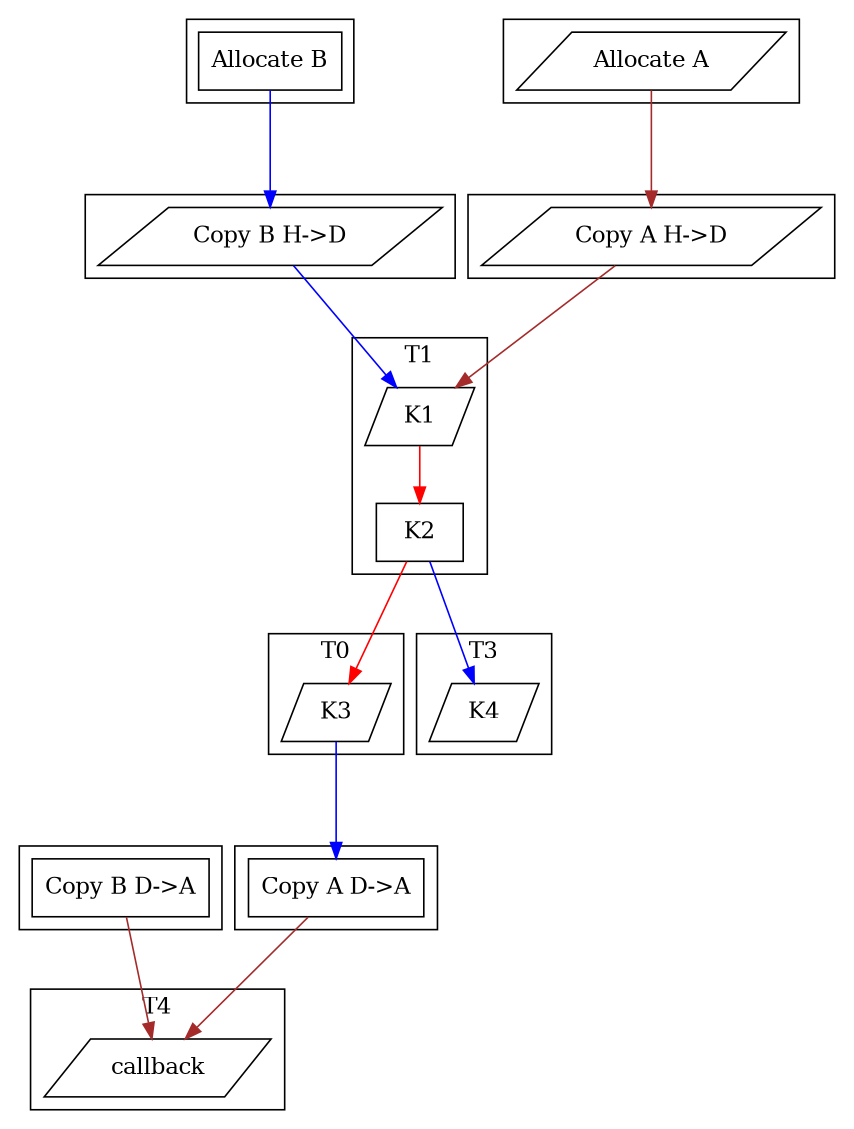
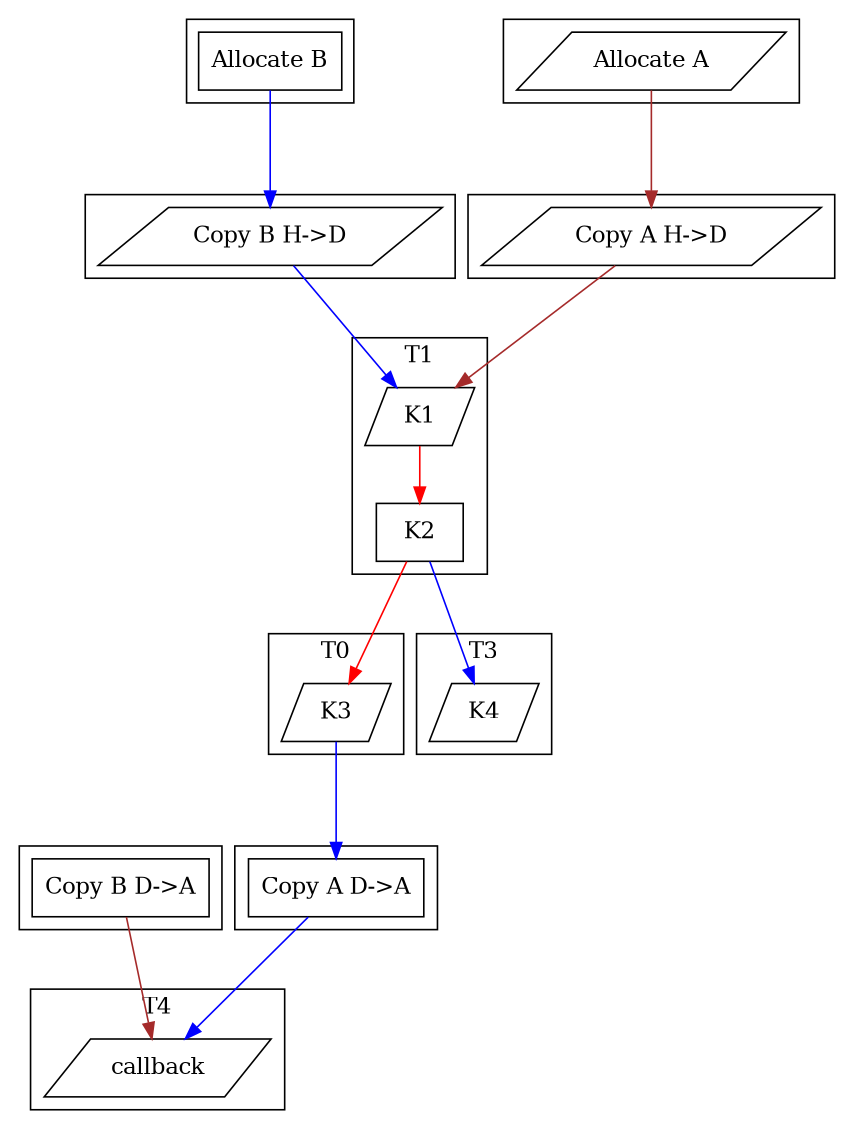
  digraph {
    compound=true
    node [shape=parallelogram]
    edge [color=brown minlen=2]
    n1 [label="Copy A H->D"]
    n2 [label="Allocate A"]
    n3 [label="Allocate B" shape=box]
    n4 [label="Copy B H->D"]
    n5 [label=K1]
    n6 [label=K2 shape=box]
    n7 [label=K3]
    n8 [label=K4]
    n9 [label="Copy A D->A" shape=box]
    n10 [label="Copy B D->A" shape=box]
    n11 [label=callback]
    subgraph cluster_1 {
      n1
    }
    subgraph cluster_2 {
      n2
    }
    subgraph cluster_3 {
      n3
    }
    subgraph cluster_4 {
      n4
    }
    subgraph cluster_5 {
      label=T1
      n5
      n6
    }
    subgraph cluster_6 {
      label=T0
      n7
    }
    subgraph cluster_7 {
      label=T3
      n8
    }
    subgraph cluster_8 {
      n9
    }
    subgraph cluster_9 {
      n10
    }
    subgraph cluster_10 {
      label=T4
      n11
    }
    n1 -> n5
    n2 -> n1
    n3 -> n4 [color=blue]
    n4 -> n5 [color=blue]
    n5 -> n6 [color=red minlen=""]
    n6 -> n7 [color=red]
    n6 -> n8 [color=blue]
    n7 -> n9 [color=blue]
-   n9 -> n11
+   n9 -> n11 [color=blue]
    n10 -> n11
  }
